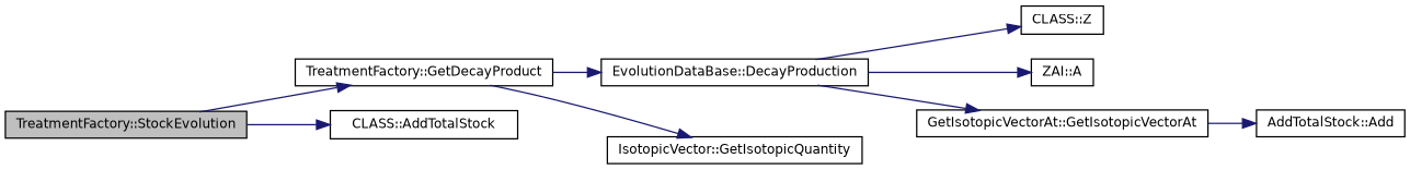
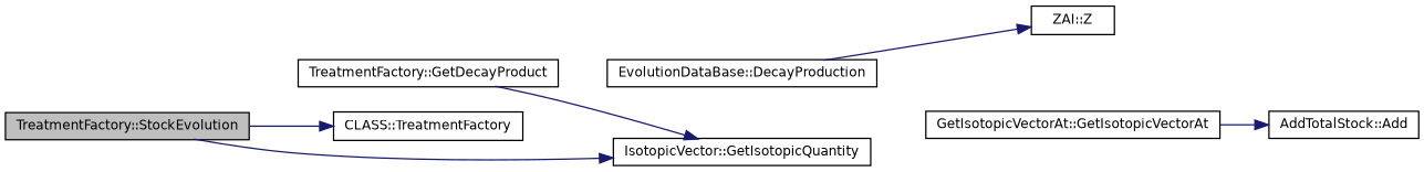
  digraph {
    rankdir=LR
    node [color=black fillcolor=white fontname=Helvetica fontsize=10 shape=record style=filled]
    edge [color=midnightblue fontname=Helvetica fontsize=10 labelfontname=Helvetica labelfontsize=10 style=solid]
    n1 [fillcolor=grey75 fontcolor=black height=0.2 label="TreatmentFactory::StockEvolution" width=0.4]
    n2 [height=0.2 label="TreatmentFactory::GetDecayProduct" width=0.4]
-   n3 [height=0.2 label="CLASS::AddTotalStock" width=0.4]
+   n3 [height=0.2 label="CLASS::TreatmentFactory" width=0.4]
    n4 [height=0.2 label="IsotopicVector::GetIsotopicQuantity" width=0.4]
    n5 [height=0.2 label="EvolutionDataBase::DecayProduction" width=0.4]
-   n6 [height=0.2 label="CLASS::Z" width=0.4]
-   n7 [height=0.2 label="ZAI::A" width=0.4]
+   n6 [height=0.2 label="ZAI::Z" width=0.4]
    n8 [height=0.2 label="GetIsotopicVectorAt::GetIsotopicVectorAt" width=0.4]
    n9 [height=0.2 label="AddTotalStock::Add" width=0.4]
-   n1 -> n2
+   n1 -> n4
    n1 -> n3
    n2 -> n4
-   n2 -> n5
    n5 -> n6
-   n5 -> n7
-   n5 -> n8
    n8 -> n9
  }
